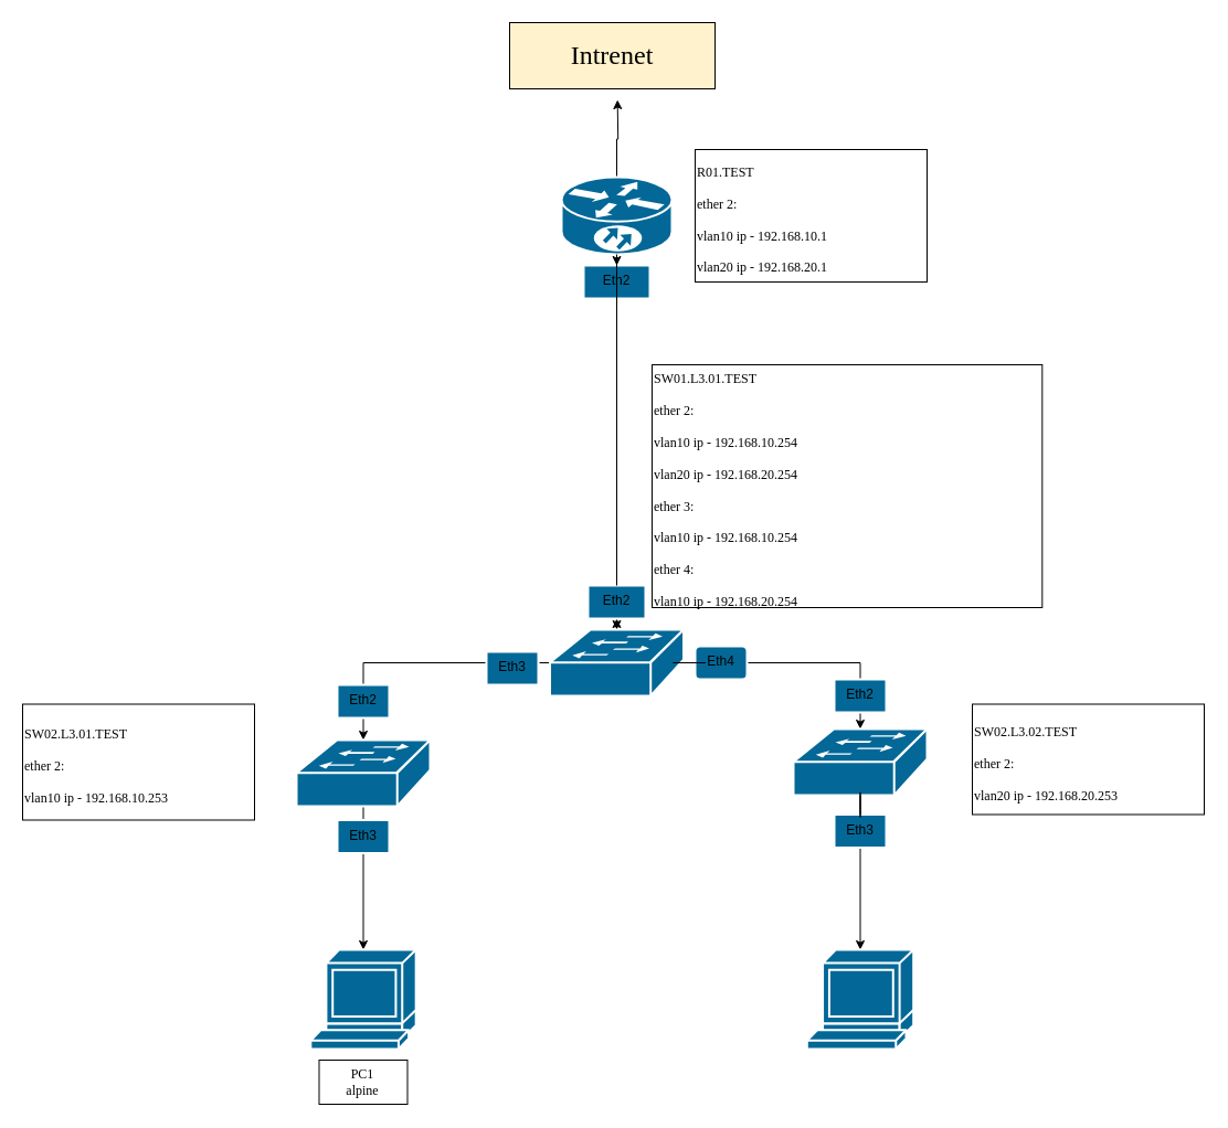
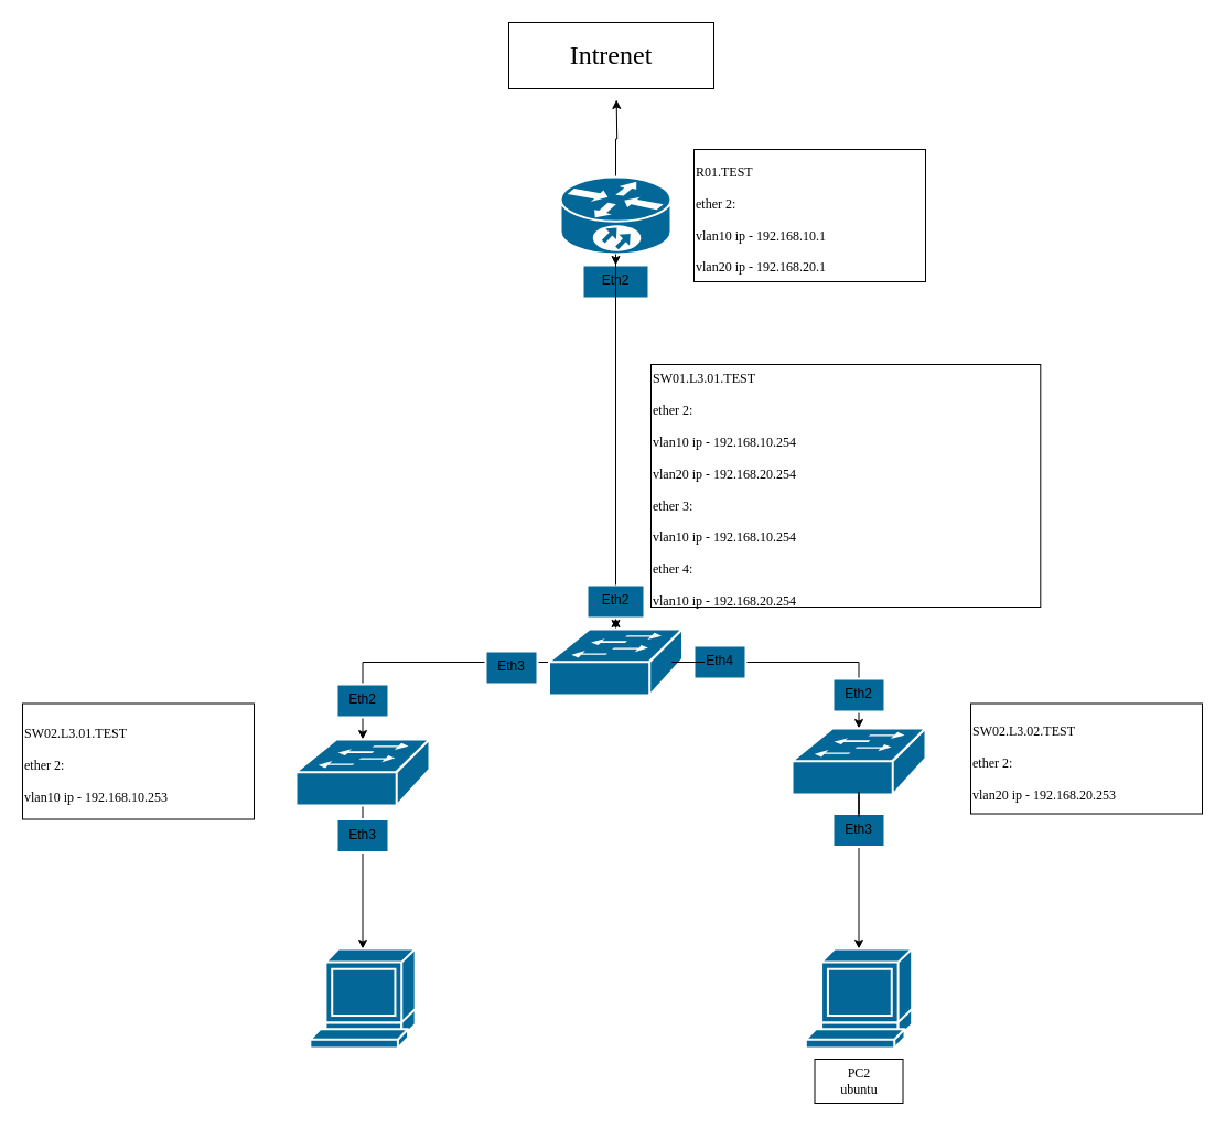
  <mxCell id="0" />
  <mxCell id="1" parent="0" />
  <mxCell id="2" style="edgeStyle=orthogonalEdgeStyle;rounded=0;orthogonalLoop=1;jettySize=auto;html=1;entryX=0.5;entryY=0;entryDx=0;entryDy=0;entryPerimeter=0;startArrow=none;" edge="1" parent="1" source="23" target="10"><mxGeometry relative="1" as="geometry" /></mxCell>
  <mxCell id="3" style="edgeStyle=orthogonalEdgeStyle;rounded=0;orthogonalLoop=1;jettySize=auto;html=1;exitX=0.5;exitY=0;exitDx=0;exitDy=0;exitPerimeter=0;" edge="1" parent="1" source="5"><mxGeometry relative="1" as="geometry"><mxPoint x="558.667" y="90" as="targetPoint" /></mxGeometry></mxCell>
  <mxCell id="4" value="" style="edgeStyle=orthogonalEdgeStyle;rounded=0;orthogonalLoop=1;jettySize=auto;html=1;fontFamily=Tahoma;fontSize=12;" edge="1" parent="1" source="5" target="22"><mxGeometry relative="1" as="geometry" /></mxCell>
  <mxCell id="5" value="" style="shape=mxgraph.cisco.routers.10700;sketch=0;html=1;pointerEvents=1;dashed=0;fillColor=#036897;strokeColor=#ffffff;strokeWidth=2;verticalLabelPosition=bottom;verticalAlign=top;align=center;outlineConnect=0;" vertex="1" parent="1"><mxGeometry x="508" y="160" width="100" height="70" as="geometry" /></mxCell>
  <mxCell id="6" style="edgeStyle=orthogonalEdgeStyle;rounded=0;orthogonalLoop=1;jettySize=auto;html=1;" edge="1" parent="1" source="10" target="14"><mxGeometry relative="1" as="geometry" /></mxCell>
  <mxCell id="7" style="edgeStyle=orthogonalEdgeStyle;rounded=0;orthogonalLoop=1;jettySize=auto;html=1;startArrow=none;" edge="1" parent="1" source="26" target="12"><mxGeometry relative="1" as="geometry" /></mxCell>
  <mxCell id="8" value="" style="edgeStyle=orthogonalEdgeStyle;rounded=0;orthogonalLoop=1;jettySize=auto;html=1;fontFamily=Tahoma;fontSize=12;" edge="1" parent="1" source="10" target="23"><mxGeometry relative="1" as="geometry" /></mxCell>
  <mxCell id="9" value="" style="edgeStyle=orthogonalEdgeStyle;rounded=0;orthogonalLoop=1;jettySize=auto;html=1;fontFamily=Tahoma;fontSize=12;" edge="1" parent="1" source="10" target="25"><mxGeometry relative="1" as="geometry" /></mxCell>
  <mxCell id="10" value="" style="shape=mxgraph.cisco.switches.workgroup_switch;sketch=0;html=1;pointerEvents=1;dashed=0;fillColor=#036897;strokeColor=#ffffff;strokeWidth=2;verticalLabelPosition=bottom;verticalAlign=top;align=center;outlineConnect=0;" vertex="1" parent="1"><mxGeometry x="497.5" y="570" width="121" height="60" as="geometry" /></mxCell>
  <mxCell id="11" style="edgeStyle=orthogonalEdgeStyle;rounded=0;orthogonalLoop=1;jettySize=auto;html=1;entryX=0.5;entryY=0;entryDx=0;entryDy=0;entryPerimeter=0;startArrow=none;" edge="1" parent="1" source="33" target="16"><mxGeometry relative="1" as="geometry" /></mxCell>
  <mxCell id="12" value="" style="shape=mxgraph.cisco.switches.workgroup_switch;sketch=0;html=1;pointerEvents=1;dashed=0;fillColor=#036897;strokeColor=#ffffff;strokeWidth=2;verticalLabelPosition=bottom;verticalAlign=top;align=center;outlineConnect=0;" vertex="1" parent="1"><mxGeometry x="718" y="660" width="121" height="60" as="geometry" /></mxCell>
  <mxCell id="13" style="edgeStyle=orthogonalEdgeStyle;rounded=0;orthogonalLoop=1;jettySize=auto;html=1;" edge="1" parent="1" source="14" target="15"><mxGeometry relative="1" as="geometry" /></mxCell>
  <mxCell id="14" value="" style="shape=mxgraph.cisco.switches.workgroup_switch;sketch=0;html=1;pointerEvents=1;dashed=0;fillColor=#036897;strokeColor=#ffffff;strokeWidth=2;verticalLabelPosition=bottom;verticalAlign=top;align=center;outlineConnect=0;" vertex="1" parent="1"><mxGeometry x="268" y="670" width="121" height="60" as="geometry" /></mxCell>
  <mxCell id="15" value="" style="shape=mxgraph.cisco.computers_and_peripherals.terminal;sketch=0;html=1;pointerEvents=1;dashed=0;fillColor=#036897;strokeColor=#ffffff;strokeWidth=2;verticalLabelPosition=bottom;verticalAlign=top;align=center;outlineConnect=0;" vertex="1" parent="1"><mxGeometry x="280.81" y="860" width="95.37" height="90" as="geometry" /></mxCell>
  <mxCell id="16" value="" style="shape=mxgraph.cisco.computers_and_peripherals.terminal;sketch=0;html=1;pointerEvents=1;dashed=0;fillColor=#036897;strokeColor=#ffffff;strokeWidth=2;verticalLabelPosition=bottom;verticalAlign=top;align=center;outlineConnect=0;" vertex="1" parent="1"><mxGeometry x="730.31" y="860" width="96.38" height="90" as="geometry" /></mxCell>
- <mxCell id="17" value="&lt;font style=&quot;font-size: 24px;&quot; face=&quot;Tahoma&quot;&gt;Intrenet&lt;/font&gt;" style="rounded=0;whiteSpace=wrap;html=1;fillColor=#fff2cc;" vertex="1" parent="1"><mxGeometry x="461" y="20" width="186" height="60" as="geometry" /></mxCell>
+ <mxCell id="17" value="&lt;font style=&quot;font-size: 24px;&quot; face=&quot;Tahoma&quot;&gt;Intrenet&lt;/font&gt;" style="rounded=0;whiteSpace=wrap;html=1;" vertex="1" parent="1"><mxGeometry x="461" y="20" width="186" height="60" as="geometry" /></mxCell>
  <mxCell id="18" value="&lt;div align=&quot;left&quot;&gt;&lt;font style=&quot;font-size: 12px;&quot; face=&quot;Tahoma&quot;&gt;R01.TEST&lt;/font&gt;&lt;/div&gt;&lt;div align=&quot;left&quot;&gt;&lt;font style=&quot;font-size: 12px;&quot; face=&quot;Tahoma&quot;&gt;ether 2:&lt;br&gt;vlan10 ip - 192.168.10.1&lt;br&gt;&lt;/font&gt;&lt;/div&gt;&lt;div align=&quot;left&quot;&gt;&lt;font style=&quot;font-size: 12px;&quot; face=&quot;Tahoma&quot;&gt;vlan20 ip - 192.168.20.1&lt;br&gt;&lt;/font&gt;&lt;/div&gt;" style="rounded=0;whiteSpace=wrap;html=1;fontSize=24;align=left;" vertex="1" parent="1"><mxGeometry x="629" y="135" width="210" height="120" as="geometry" /></mxCell>
  <mxCell id="19" value="&lt;div align=&quot;left&quot;&gt;&lt;font style=&quot;font-size: 12px;&quot; face=&quot;Tahoma&quot;&gt;SW02.L3.01.TEST&lt;/font&gt;&lt;/div&gt;&lt;div align=&quot;left&quot;&gt;&lt;font style=&quot;font-size: 12px;&quot; face=&quot;Tahoma&quot;&gt;ether 2:&lt;br&gt;vlan10 ip - 192.168.10.253&lt;br&gt;&lt;/font&gt;&lt;/div&gt;" style="rounded=0;whiteSpace=wrap;html=1;fontSize=24;align=left;" vertex="1" parent="1"><mxGeometry x="20" y="637.5" width="210" height="105" as="geometry" /></mxCell>
  <mxCell id="20" value="&lt;div align=&quot;left&quot;&gt;&lt;font style=&quot;font-size: 12px;&quot; face=&quot;Tahoma&quot;&gt;SW02.L3.02.TEST&lt;/font&gt;&lt;/div&gt;&lt;div align=&quot;left&quot;&gt;&lt;font style=&quot;font-size: 12px;&quot; face=&quot;Tahoma&quot;&gt;ether 2:&lt;br&gt;&lt;/font&gt;&lt;/div&gt;&lt;div align=&quot;left&quot;&gt;&lt;font style=&quot;font-size: 12px;&quot; face=&quot;Tahoma&quot;&gt;vlan20 ip - 192.168.20.253&lt;br&gt;&lt;/font&gt;&lt;/div&gt;" style="rounded=0;whiteSpace=wrap;html=1;fontSize=24;align=left;" vertex="1" parent="1"><mxGeometry x="880" y="637.5" width="210" height="100" as="geometry" /></mxCell>
  <mxCell id="21" value="&lt;font style=&quot;font-size: 12px;&quot; face=&quot;Tahoma&quot;&gt;SW01.L3.01.TEST&lt;/font&gt;&lt;div align=&quot;left&quot;&gt;&lt;font style=&quot;font-size: 12px;&quot; face=&quot;Tahoma&quot;&gt;ether 2:&lt;br&gt;vlan10 ip - 192.168.10.254&lt;br&gt;&lt;/font&gt;&lt;/div&gt;&lt;div align=&quot;left&quot;&gt;&lt;font style=&quot;font-size: 12px;&quot; face=&quot;Tahoma&quot;&gt;vlan20 ip - 192.168.20.254&lt;/font&gt;&lt;/div&gt;&lt;div align=&quot;left&quot;&gt;&lt;font style=&quot;font-size: 12px;&quot; face=&quot;Tahoma&quot;&gt;ether 3:&lt;br&gt;vlan10 ip - 192.168.10.254&lt;/font&gt;&lt;/div&gt;&lt;div align=&quot;left&quot;&gt;&lt;font style=&quot;font-size: 12px;&quot; face=&quot;Tahoma&quot;&gt;ether 4:&lt;br&gt;vlan10 ip - 192.168.20.254&lt;/font&gt;&lt;/div&gt;" style="rounded=0;whiteSpace=wrap;html=1;fontSize=24;align=left;" vertex="1" parent="1"><mxGeometry x="590" y="330" width="353.31" height="220" as="geometry" /></mxCell>
  <mxCell id="22" value="Eth2" style="whiteSpace=wrap;html=1;verticalAlign=top;fillColor=#036897;strokeColor=#ffffff;sketch=0;dashed=0;strokeWidth=2;" vertex="1" parent="1"><mxGeometry x="528" y="240" width="60" height="30" as="geometry" /></mxCell>
  <mxCell id="23" value="Eth2" style="whiteSpace=wrap;html=1;verticalAlign=top;fillColor=#036897;strokeColor=#ffffff;sketch=0;dashed=0;strokeWidth=2;" vertex="1" parent="1"><mxGeometry x="532" y="530" width="52" height="30" as="geometry" /></mxCell>
  <mxCell id="24" value="" style="edgeStyle=orthogonalEdgeStyle;rounded=0;orthogonalLoop=1;jettySize=auto;html=1;entryX=0.5;entryY=0;entryDx=0;entryDy=0;entryPerimeter=0;endArrow=none;" edge="1" parent="1" source="5" target="23"><mxGeometry relative="1" as="geometry"><mxPoint x="558" y="230" as="sourcePoint" /><mxPoint x="558" y="570" as="targetPoint" /></mxGeometry></mxCell>
  <mxCell id="25" value="Eth3" style="whiteSpace=wrap;html=1;verticalAlign=top;fillColor=#036897;strokeColor=#ffffff;sketch=0;dashed=0;strokeWidth=2;" vertex="1" parent="1"><mxGeometry x="440" y="590" width="47" height="30" as="geometry" /></mxCell>
- <mxCell id="26" value="Eth4" style="whiteSpace=wrap;html=1;verticalAlign=top;fillColor=#036897;strokeColor=#ffffff;sketch=0;dashed=0;strokeWidth=2;rounded=1;" vertex="1" parent="1"><mxGeometry x="629" y="585" width="47" height="30" as="geometry" /></mxCell>
+ <mxCell id="26" value="Eth4" style="whiteSpace=wrap;html=1;verticalAlign=top;fillColor=#036897;strokeColor=#ffffff;sketch=0;dashed=0;strokeWidth=2;" vertex="1" parent="1"><mxGeometry x="629" y="585" width="47" height="30" as="geometry" /></mxCell>
  <mxCell id="27" value="" style="edgeStyle=orthogonalEdgeStyle;rounded=0;orthogonalLoop=1;jettySize=auto;html=1;endArrow=none;" edge="1" parent="1" source="10" target="26"><mxGeometry relative="1" as="geometry"><mxPoint x="618.5" y="600" as="sourcePoint" /><mxPoint x="778.5" y="660" as="targetPoint" /></mxGeometry></mxCell>
  <mxCell id="28" value="Eth2" style="whiteSpace=wrap;html=1;verticalAlign=top;fillColor=#036897;strokeColor=#ffffff;sketch=0;dashed=0;strokeWidth=2;" vertex="1" parent="1"><mxGeometry x="304.99" y="620" width="47" height="30" as="geometry" /></mxCell>
  <mxCell id="29" value="Eth2" style="whiteSpace=wrap;html=1;verticalAlign=top;fillColor=#036897;strokeColor=#ffffff;sketch=0;dashed=0;strokeWidth=2;" vertex="1" parent="1"><mxGeometry x="755" y="615" width="47" height="30" as="geometry" /></mxCell>
- <mxCell id="30" value="PC1&lt;br&gt;alpine" style="rounded=0;whiteSpace=wrap;html=1;fontFamily=Tahoma;fontSize=12;" vertex="1" parent="1"><mxGeometry x="288.49" y="960" width="80" height="40" as="geometry" /></mxCell>
+ <mxCell id="31" value="PC2&lt;br&gt;ubuntu" style="rounded=0;whiteSpace=wrap;html=1;fontFamily=Tahoma;fontSize=12;" vertex="1" parent="1"><mxGeometry x="738.5" y="960" width="80" height="40" as="geometry" /></mxCell>
  <mxCell id="32" value="Eth3" style="whiteSpace=wrap;html=1;verticalAlign=top;fillColor=#036897;strokeColor=#ffffff;sketch=0;dashed=0;strokeWidth=2;" vertex="1" parent="1"><mxGeometry x="305" y="742.5" width="47" height="30" as="geometry" /></mxCell>
  <mxCell id="33" value="Eth3" style="whiteSpace=wrap;html=1;verticalAlign=top;fillColor=#036897;strokeColor=#ffffff;sketch=0;dashed=0;strokeWidth=2;" vertex="1" parent="1"><mxGeometry x="755" y="737.5" width="47" height="30" as="geometry" /></mxCell>
  <mxCell id="34" value="" style="edgeStyle=orthogonalEdgeStyle;rounded=0;orthogonalLoop=1;jettySize=auto;html=1;entryX=0.5;entryY=0;entryDx=0;entryDy=0;entryPerimeter=0;endArrow=none;" edge="1" parent="1" source="12" target="33"><mxGeometry relative="1" as="geometry"><mxPoint x="778.5" y="720" as="sourcePoint" /><mxPoint x="778.5" y="860" as="targetPoint" /></mxGeometry></mxCell>
